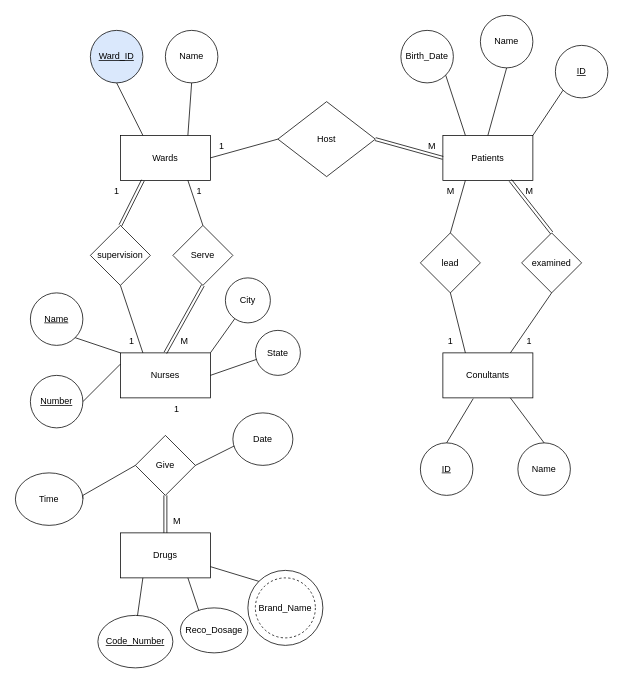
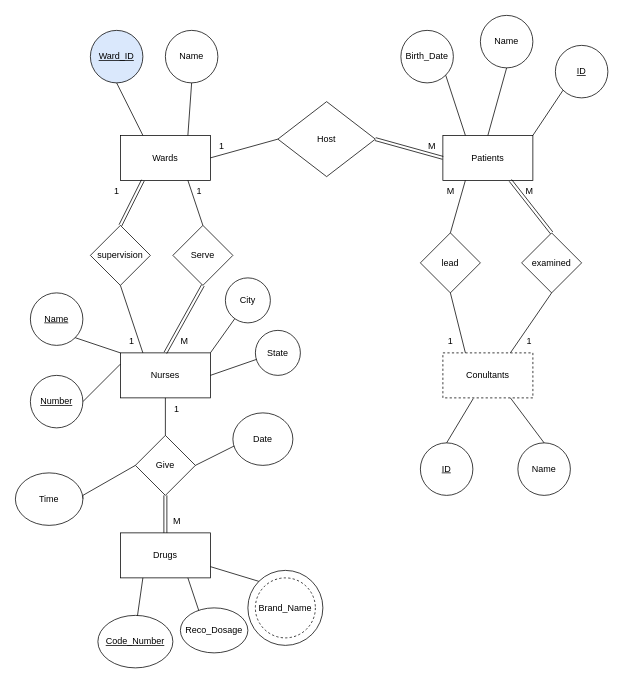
  <mxCell id="0" />
  <mxCell id="1" parent="0" />
  <mxCell id="2" value="Wards" style="rounded=0;whiteSpace=wrap;html=1;" parent="1" vertex="1"><mxGeometry x="160" y="180" width="120" height="60" as="geometry" /></mxCell>
  <mxCell id="3" value="Host" style="rhombus;whiteSpace=wrap;html=1;" parent="1" vertex="1"><mxGeometry x="370" y="135" width="130" height="100" as="geometry" /></mxCell>
  <mxCell id="4" value="" style="endArrow=none;html=1;rounded=0;entryX=0;entryY=0.5;entryDx=0;entryDy=0;" parent="1" target="3" edge="1"><mxGeometry width="50" height="50" relative="1" as="geometry"><mxPoint x="280" y="210" as="sourcePoint" /><mxPoint x="560" y="430" as="targetPoint" /><Array as="points"><mxPoint x="280" y="210" /></Array></mxGeometry></mxCell>
  <mxCell id="5" value="Nurses" style="rounded=0;whiteSpace=wrap;html=1;" parent="1" vertex="1"><mxGeometry x="160" y="470" width="120" height="60" as="geometry" /></mxCell>
  <mxCell id="6" value="Serve" style="rhombus;whiteSpace=wrap;html=1;rounded=0;" parent="1" vertex="1"><mxGeometry x="230" y="300" width="80" height="80" as="geometry" /></mxCell>
  <mxCell id="7" value="" style="endArrow=none;html=1;rounded=0;exitX=0.5;exitY=0;exitDx=0;exitDy=0;entryX=0.75;entryY=1;entryDx=0;entryDy=0;" parent="1" source="6" target="2" edge="1"><mxGeometry width="50" height="50" relative="1" as="geometry"><mxPoint x="510" y="480" as="sourcePoint" /><mxPoint x="290" y="250" as="targetPoint" /></mxGeometry></mxCell>
  <mxCell id="8" value="Patients" style="rounded=0;whiteSpace=wrap;html=1;" parent="1" vertex="1"><mxGeometry x="590" y="180" width="120" height="60" as="geometry" /></mxCell>
  <mxCell id="9" value="Drugs" style="rounded=0;whiteSpace=wrap;html=1;" parent="1" vertex="1"><mxGeometry x="160" y="710" width="120" height="60" as="geometry" /></mxCell>
  <mxCell id="10" value="Give" style="rhombus;whiteSpace=wrap;html=1;" parent="1" vertex="1"><mxGeometry x="180" y="580" width="80" height="80" as="geometry" /></mxCell>
+ <mxCell id="11" value="" style="endArrow=none;html=1;rounded=0;exitX=0.5;exitY=0;exitDx=0;exitDy=0;entryX=0.5;entryY=1;entryDx=0;entryDy=0;" parent="1" source="10" target="5" edge="1"><mxGeometry width="50" height="50" relative="1" as="geometry"><mxPoint x="510" y="480" as="sourcePoint" /><mxPoint x="560" y="430" as="targetPoint" /></mxGeometry></mxCell>
  <mxCell id="12" value="" style="endArrow=none;html=1;rounded=0;exitX=1;exitY=0.5;exitDx=0;exitDy=0;" parent="1" source="10" edge="1"><mxGeometry width="50" height="50" relative="1" as="geometry"><mxPoint x="510" y="490" as="sourcePoint" /><mxPoint x="320" y="590" as="targetPoint" /><Array as="points" /></mxGeometry></mxCell>
  <mxCell id="13" value="" style="endArrow=none;html=1;rounded=0;exitX=0;exitY=0.5;exitDx=0;exitDy=0;entryX=1;entryY=0.5;entryDx=0;entryDy=0;" parent="1" source="10" target="15" edge="1"><mxGeometry width="50" height="50" relative="1" as="geometry"><mxPoint x="510" y="490" as="sourcePoint" /><mxPoint x="320" y="670" as="targetPoint" /><Array as="points"><mxPoint x="110" y="660" /></Array></mxGeometry></mxCell>
  <mxCell id="14" value="Date" style="ellipse;whiteSpace=wrap;html=1;" parent="1" vertex="1"><mxGeometry x="310" y="550" width="80" height="70" as="geometry" /></mxCell>
  <mxCell id="15" value="Time" style="ellipse;whiteSpace=wrap;html=1;" parent="1" vertex="1"><mxGeometry x="20" y="630" width="90" height="70" as="geometry" /></mxCell>
  <mxCell id="16" value="" style="endArrow=none;html=1;rounded=0;exitX=0.25;exitY=1;exitDx=0;exitDy=0;" parent="1" source="9" edge="1"><mxGeometry width="50" height="50" relative="1" as="geometry"><mxPoint x="530" y="640" as="sourcePoint" /><mxPoint x="180" y="840" as="targetPoint" /></mxGeometry></mxCell>
  <mxCell id="17" value="" style="endArrow=none;html=1;rounded=0;exitX=0.75;exitY=1;exitDx=0;exitDy=0;" parent="1" source="9" edge="1"><mxGeometry width="50" height="50" relative="1" as="geometry"><mxPoint x="530" y="640" as="sourcePoint" /><mxPoint x="270" y="830" as="targetPoint" /></mxGeometry></mxCell>
  <mxCell id="18" value="Reco_Dosage" style="ellipse;whiteSpace=wrap;html=1;" parent="1" vertex="1"><mxGeometry x="240" y="810" width="90" height="60" as="geometry" /></mxCell>
  <mxCell id="19" value="&lt;u&gt;Code_Number&lt;/u&gt;" style="ellipse;whiteSpace=wrap;html=1;" parent="1" vertex="1"><mxGeometry x="130" y="820" width="100" height="70" as="geometry" /></mxCell>
  <mxCell id="20" value="" style="endArrow=none;html=1;rounded=0;exitX=1;exitY=0.75;exitDx=0;exitDy=0;entryX=0;entryY=0;entryDx=0;entryDy=0;" parent="1" source="9" target="22" edge="1"><mxGeometry width="50" height="50" relative="1" as="geometry"><mxPoint x="530" y="640" as="sourcePoint" /><mxPoint x="400" y="810" as="targetPoint" /></mxGeometry></mxCell>
  <mxCell id="21" value="Brand_Name" style="ellipse;whiteSpace=wrap;html=1;dashed=1;" parent="1" vertex="1"><mxGeometry x="340" y="770" width="80" height="80" as="geometry" /></mxCell>
  <mxCell id="22" value="" style="ellipse;whiteSpace=wrap;html=1;fillColor=none;" parent="1" vertex="1"><mxGeometry x="330" y="760" width="100" height="100" as="geometry" /></mxCell>
  <mxCell id="23" value="examined" style="rhombus;whiteSpace=wrap;html=1;" parent="1" vertex="1"><mxGeometry x="695" y="310" width="80" height="80" as="geometry" /></mxCell>
- <mxCell id="24" value="Conultants" style="rounded=0;whiteSpace=wrap;html=1;" parent="1" vertex="1"><mxGeometry x="590" y="470" width="120" height="60" as="geometry" /></mxCell>
+ <mxCell id="24" value="Conultants" style="rounded=0;whiteSpace=wrap;html=1;dashed=1;" parent="1" vertex="1"><mxGeometry x="590" y="470" width="120" height="60" as="geometry" /></mxCell>
  <mxCell id="25" value="" style="endArrow=none;html=1;rounded=0;entryX=0.5;entryY=1;entryDx=0;entryDy=0;exitX=0.75;exitY=0;exitDx=0;exitDy=0;" parent="1" source="24" target="23" edge="1"><mxGeometry width="50" height="50" relative="1" as="geometry"><mxPoint x="620" y="460" as="sourcePoint" /><mxPoint x="590" y="400" as="targetPoint" /></mxGeometry></mxCell>
  <mxCell id="26" value="City" style="ellipse;whiteSpace=wrap;html=1;aspect=fixed;" parent="1" vertex="1"><mxGeometry x="300" y="370" width="60" height="60" as="geometry" /></mxCell>
  <mxCell id="27" value="" style="endArrow=none;html=1;rounded=0;exitX=1;exitY=0;exitDx=0;exitDy=0;" parent="1" source="5" target="26" edge="1"><mxGeometry width="50" height="50" relative="1" as="geometry"><mxPoint x="550" y="460" as="sourcePoint" /><mxPoint x="600" y="410" as="targetPoint" /></mxGeometry></mxCell>
  <mxCell id="28" value="State" style="ellipse;whiteSpace=wrap;html=1;aspect=fixed;" parent="1" vertex="1"><mxGeometry x="340" y="440" width="60" height="60" as="geometry" /></mxCell>
  <mxCell id="29" value="" style="endArrow=none;html=1;rounded=0;exitX=1;exitY=0.5;exitDx=0;exitDy=0;entryX=0.021;entryY=0.646;entryDx=0;entryDy=0;entryPerimeter=0;" parent="1" source="5" target="28" edge="1"><mxGeometry width="50" height="50" relative="1" as="geometry"><mxPoint x="580" y="470" as="sourcePoint" /><mxPoint x="630" y="420" as="targetPoint" /></mxGeometry></mxCell>
  <mxCell id="30" value="&lt;u&gt;Name&lt;/u&gt;" style="ellipse;whiteSpace=wrap;html=1;aspect=fixed;" parent="1" vertex="1"><mxGeometry x="40" y="390" width="70" height="70" as="geometry" /></mxCell>
  <mxCell id="31" value="&lt;u&gt;Number&lt;/u&gt;" style="ellipse;whiteSpace=wrap;html=1;aspect=fixed;" parent="1" vertex="1"><mxGeometry x="40" y="500" width="70" height="70" as="geometry" /></mxCell>
  <mxCell id="32" value="" style="endArrow=none;html=1;rounded=0;exitX=1;exitY=1;exitDx=0;exitDy=0;entryX=0;entryY=0;entryDx=0;entryDy=0;" parent="1" source="30" target="5" edge="1"><mxGeometry width="50" height="50" relative="1" as="geometry"><mxPoint x="110" y="490" as="sourcePoint" /><mxPoint x="160" y="440" as="targetPoint" /></mxGeometry></mxCell>
  <mxCell id="33" value="" style="endArrow=none;html=1;rounded=0;entryX=0;entryY=0.25;entryDx=0;entryDy=0;exitX=1;exitY=0.5;exitDx=0;exitDy=0;" parent="1" source="31" target="5" edge="1"><mxGeometry width="50" height="50" relative="1" as="geometry"><mxPoint x="110" y="490" as="sourcePoint" /><mxPoint x="160" y="440" as="targetPoint" /></mxGeometry></mxCell>
  <mxCell id="34" value="&lt;u&gt;Ward_ID&lt;/u&gt;" style="ellipse;whiteSpace=wrap;html=1;aspect=fixed;fillColor=#dae8fc;" parent="1" vertex="1"><mxGeometry y="40" width="70" height="70" as="geometry" x="120" /></mxCell>
  <mxCell id="35" value="Name" style="ellipse;whiteSpace=wrap;html=1;aspect=fixed;" parent="1" vertex="1"><mxGeometry x="220" y="40" width="70" height="70" as="geometry" /></mxCell>
  <mxCell id="36" value="" style="endArrow=none;html=1;rounded=0;exitX=0.5;exitY=1;exitDx=0;exitDy=0;entryX=0.25;entryY=0;entryDx=0;entryDy=0;" parent="1" source="34" target="2" edge="1"><mxGeometry width="50" height="50" relative="1" as="geometry"><mxPoint x="30" y="240" as="sourcePoint" /><mxPoint x="80" y="190" as="targetPoint" /></mxGeometry></mxCell>
  <mxCell id="37" value="" style="endArrow=none;html=1;rounded=0;exitX=0.5;exitY=1;exitDx=0;exitDy=0;entryX=0.75;entryY=0;entryDx=0;entryDy=0;" parent="1" source="35" target="2" edge="1"><mxGeometry width="50" height="50" relative="1" as="geometry"><mxPoint x="360" y="300" as="sourcePoint" /><mxPoint x="410" y="250" as="targetPoint" /></mxGeometry></mxCell>
  <mxCell id="38" value="Birth_Date" style="ellipse;whiteSpace=wrap;html=1;aspect=fixed;" parent="1" vertex="1"><mxGeometry x="534" y="40" width="70" height="70" as="geometry" /></mxCell>
  <mxCell id="39" value="Name" style="ellipse;whiteSpace=wrap;html=1;aspect=fixed;" parent="1" vertex="1"><mxGeometry x="640" y="20" width="70" height="70" as="geometry" /></mxCell>
  <mxCell id="40" value="&lt;u&gt;ID&lt;/u&gt;" style="ellipse;whiteSpace=wrap;html=1;aspect=fixed;" parent="1" vertex="1"><mxGeometry x="740" y="60" width="70" height="70" as="geometry" /></mxCell>
  <mxCell id="41" value="" style="endArrow=none;html=1;rounded=0;entryX=1;entryY=1;entryDx=0;entryDy=0;exitX=0.25;exitY=0;exitDx=0;exitDy=0;" parent="1" source="8" target="38" edge="1"><mxGeometry width="50" height="50" relative="1" as="geometry"><mxPoint x="610" y="170" as="sourcePoint" /><mxPoint x="540" y="190" as="targetPoint" /></mxGeometry></mxCell>
  <mxCell id="42" value="" style="endArrow=none;html=1;rounded=0;entryX=0.5;entryY=1;entryDx=0;entryDy=0;exitX=0.5;exitY=0;exitDx=0;exitDy=0;" parent="1" source="8" target="39" edge="1"><mxGeometry width="50" height="50" relative="1" as="geometry"><mxPoint x="630" y="190" as="sourcePoint" /><mxPoint x="604" y="110" as="targetPoint" /></mxGeometry></mxCell>
  <mxCell id="43" value="" style="endArrow=none;html=1;rounded=0;entryX=0;entryY=1;entryDx=0;entryDy=0;exitX=1;exitY=0;exitDx=0;exitDy=0;" parent="1" source="8" target="40" edge="1"><mxGeometry width="50" height="50" relative="1" as="geometry"><mxPoint x="640" y="200" as="sourcePoint" /><mxPoint x="614" y="120" as="targetPoint" /></mxGeometry></mxCell>
  <mxCell id="44" value="&lt;u&gt;ID&lt;/u&gt;" style="ellipse;whiteSpace=wrap;html=1;aspect=fixed;" parent="1" vertex="1"><mxGeometry x="560" y="590" width="70" height="70" as="geometry" /></mxCell>
  <mxCell id="45" value="Name" style="ellipse;whiteSpace=wrap;html=1;aspect=fixed;" parent="1" vertex="1"><mxGeometry x="690" y="590" width="70" height="70" as="geometry" /></mxCell>
  <mxCell id="46" value="" style="endArrow=none;html=1;rounded=0;exitX=0.5;exitY=0;exitDx=0;exitDy=0;entryX=0.337;entryY=1.017;entryDx=0;entryDy=0;entryPerimeter=0;" parent="1" source="44" target="24" edge="1"><mxGeometry width="50" height="50" relative="1" as="geometry"><mxPoint x="360" y="480" as="sourcePoint" /><mxPoint x="640" y="540" as="targetPoint" /></mxGeometry></mxCell>
  <mxCell id="47" value="" style="endArrow=none;html=1;rounded=0;entryX=0.75;entryY=1;entryDx=0;entryDy=0;exitX=0.5;exitY=0;exitDx=0;exitDy=0;" parent="1" source="45" target="24" edge="1"><mxGeometry width="50" height="50" relative="1" as="geometry"><mxPoint x="470" y="690" as="sourcePoint" /><mxPoint x="520" y="640" as="targetPoint" /></mxGeometry></mxCell>
  <mxCell id="48" value="supervision" style="rhombus;whiteSpace=wrap;html=1;rounded=0;" parent="1" vertex="1"><mxGeometry y="300" width="80" height="80" as="geometry" x="120" /></mxCell>
  <mxCell id="49" value="" style="endArrow=none;html=1;rounded=0;entryX=0.5;entryY=1;entryDx=0;entryDy=0;exitX=0.25;exitY=0;exitDx=0;exitDy=0;" parent="1" source="5" target="48" edge="1"><mxGeometry width="50" height="50" relative="1" as="geometry"><mxPoint x="350" y="580" as="sourcePoint" /><mxPoint x="160" y="400" as="targetPoint" /></mxGeometry></mxCell>
  <mxCell id="50" value="lead" style="rhombus;whiteSpace=wrap;html=1;" parent="1" vertex="1"><mxGeometry x="560" y="310" width="80" height="80" as="geometry" /></mxCell>
  <mxCell id="51" value="" style="endArrow=none;html=1;rounded=0;entryX=0.25;entryY=1;entryDx=0;entryDy=0;exitX=0.5;exitY=0;exitDx=0;exitDy=0;" parent="1" source="50" target="8" edge="1"><mxGeometry width="50" height="50" relative="1" as="geometry"><mxPoint x="350" y="550" as="sourcePoint" /><mxPoint x="610" y="260" as="targetPoint" /></mxGeometry></mxCell>
  <mxCell id="52" value="" style="endArrow=none;html=1;rounded=0;entryX=0.5;entryY=1;entryDx=0;entryDy=0;exitX=0.25;exitY=0;exitDx=0;exitDy=0;" parent="1" source="24" target="50" edge="1"><mxGeometry width="50" height="50" relative="1" as="geometry"><mxPoint x="350" y="550" as="sourcePoint" /><mxPoint x="580" y="400" as="targetPoint" /></mxGeometry></mxCell>
  <mxCell id="53" value="M" style="text;html=1;align=center;verticalAlign=middle;resizable=0;points=[];autosize=1;strokeColor=none;fillColor=none;" parent="1" vertex="1"><mxGeometry x="560" y="180" width="30" height="30" as="geometry" /></mxCell>
  <mxCell id="54" value="" style="endArrow=none;html=1;rounded=0;entryX=1;entryY=0.5;entryDx=0;entryDy=0;exitX=1;exitY=0.5;exitDx=0;exitDy=0;" parent="1" source="2" target="2" edge="1"><mxGeometry width="50" height="50" relative="1" as="geometry"><mxPoint x="280" y="210" as="sourcePoint" /><mxPoint x="290" y="175" as="targetPoint" /><Array as="points" /></mxGeometry></mxCell>
  <mxCell id="55" value="1" style="text;html=1;align=center;verticalAlign=middle;resizable=0;points=[];autosize=1;strokeColor=none;fillColor=none;" parent="1" vertex="1"><mxGeometry x="280" y="180" width="30" height="30" as="geometry" /></mxCell>
  <mxCell id="56" value="M" style="text;html=1;align=center;verticalAlign=middle;resizable=0;points=[];autosize=1;strokeColor=none;fillColor=none;" parent="1" vertex="1"><mxGeometry x="585" y="240" width="30" height="30" as="geometry" /></mxCell>
  <mxCell id="57" value="1" style="text;html=1;align=center;verticalAlign=middle;resizable=0;points=[];autosize=1;strokeColor=none;fillColor=none;" parent="1" vertex="1"><mxGeometry x="585" y="440" width="30" height="30" as="geometry" /></mxCell>
  <mxCell id="58" value="1" style="text;html=1;align=center;verticalAlign=middle;resizable=0;points=[];autosize=1;strokeColor=none;fillColor=none;" parent="1" vertex="1"><mxGeometry x="690" y="440" width="30" height="30" as="geometry" /></mxCell>
  <mxCell id="59" value="M" style="text;html=1;align=center;verticalAlign=middle;resizable=0;points=[];autosize=1;strokeColor=none;fillColor=none;" parent="1" vertex="1"><mxGeometry x="690" y="240" width="30" height="30" as="geometry" /></mxCell>
  <mxCell id="60" value="1" style="text;html=1;align=center;verticalAlign=middle;resizable=0;points=[];autosize=1;strokeColor=none;fillColor=none;" parent="1" vertex="1"><mxGeometry x="250" y="240" width="30" height="30" as="geometry" /></mxCell>
  <mxCell id="61" value="M" style="text;html=1;align=center;verticalAlign=middle;resizable=0;points=[];autosize=1;strokeColor=none;fillColor=none;" parent="1" vertex="1"><mxGeometry x="230" y="440" width="30" height="30" as="geometry" /></mxCell>
  <mxCell id="62" value="1" style="text;html=1;align=center;verticalAlign=middle;resizable=0;points=[];autosize=1;strokeColor=none;fillColor=none;" parent="1" vertex="1"><mxGeometry x="140" y="240" width="30" height="30" as="geometry" /></mxCell>
  <mxCell id="63" value="1" style="text;html=1;align=center;verticalAlign=middle;resizable=0;points=[];autosize=1;strokeColor=none;fillColor=none;" parent="1" vertex="1"><mxGeometry x="160" y="440" width="30" height="30" as="geometry" /></mxCell>
  <mxCell id="64" value="M" style="text;html=1;align=center;verticalAlign=middle;resizable=0;points=[];autosize=1;strokeColor=none;fillColor=none;" parent="1" vertex="1"><mxGeometry x="220" y="680" width="30" height="30" as="geometry" /></mxCell>
  <mxCell id="65" value="1" style="text;html=1;align=center;verticalAlign=middle;resizable=0;points=[];autosize=1;strokeColor=none;fillColor=none;" parent="1" vertex="1"><mxGeometry x="220" y="530" width="30" height="30" as="geometry" /></mxCell>
  <mxCell id="66" value="" style="shape=link;html=1;rounded=0;exitX=1;exitY=0.5;exitDx=0;exitDy=0;entryX=0;entryY=0.5;entryDx=0;entryDy=0;" edge="1" parent="1" source="3" target="8"><mxGeometry width="100" relative="1" as="geometry"><mxPoint x="360" y="310" as="sourcePoint" /><mxPoint x="460" y="310" as="targetPoint" /></mxGeometry></mxCell>
  <mxCell id="67" value="" style="shape=link;html=1;rounded=0;entryX=0.75;entryY=1;entryDx=0;entryDy=0;exitX=0.5;exitY=0;exitDx=0;exitDy=0;" edge="1" parent="1" source="23" target="8"><mxGeometry width="100" relative="1" as="geometry"><mxPoint x="510" y="220" as="sourcePoint" /><mxPoint x="600" y="220" as="targetPoint" /></mxGeometry></mxCell>
  <mxCell id="68" value="" style="shape=link;html=1;rounded=0;exitX=0.5;exitY=0;exitDx=0;exitDy=0;entryX=0.5;entryY=1;entryDx=0;entryDy=0;" edge="1" parent="1" source="5" target="6"><mxGeometry width="100" relative="1" as="geometry"><mxPoint x="520" y="230" as="sourcePoint" /><mxPoint x="610" y="230" as="targetPoint" /></mxGeometry></mxCell>
  <mxCell id="69" value="" style="shape=link;html=1;rounded=0;entryX=0.25;entryY=1;entryDx=0;entryDy=0;" edge="1" parent="1" target="2"><mxGeometry width="100" relative="1" as="geometry"><mxPoint x="160" y="300" as="sourcePoint" /><mxPoint x="280" y="390" as="targetPoint" /></mxGeometry></mxCell>
  <mxCell id="70" value="" style="shape=link;html=1;rounded=0;exitX=0.5;exitY=1;exitDx=0;exitDy=0;entryX=0.5;entryY=0;entryDx=0;entryDy=0;" edge="1" parent="1" source="10" target="9"><mxGeometry width="100" relative="1" as="geometry"><mxPoint x="360" y="640" as="sourcePoint" /><mxPoint x="460" y="640" as="targetPoint" /></mxGeometry></mxCell>
